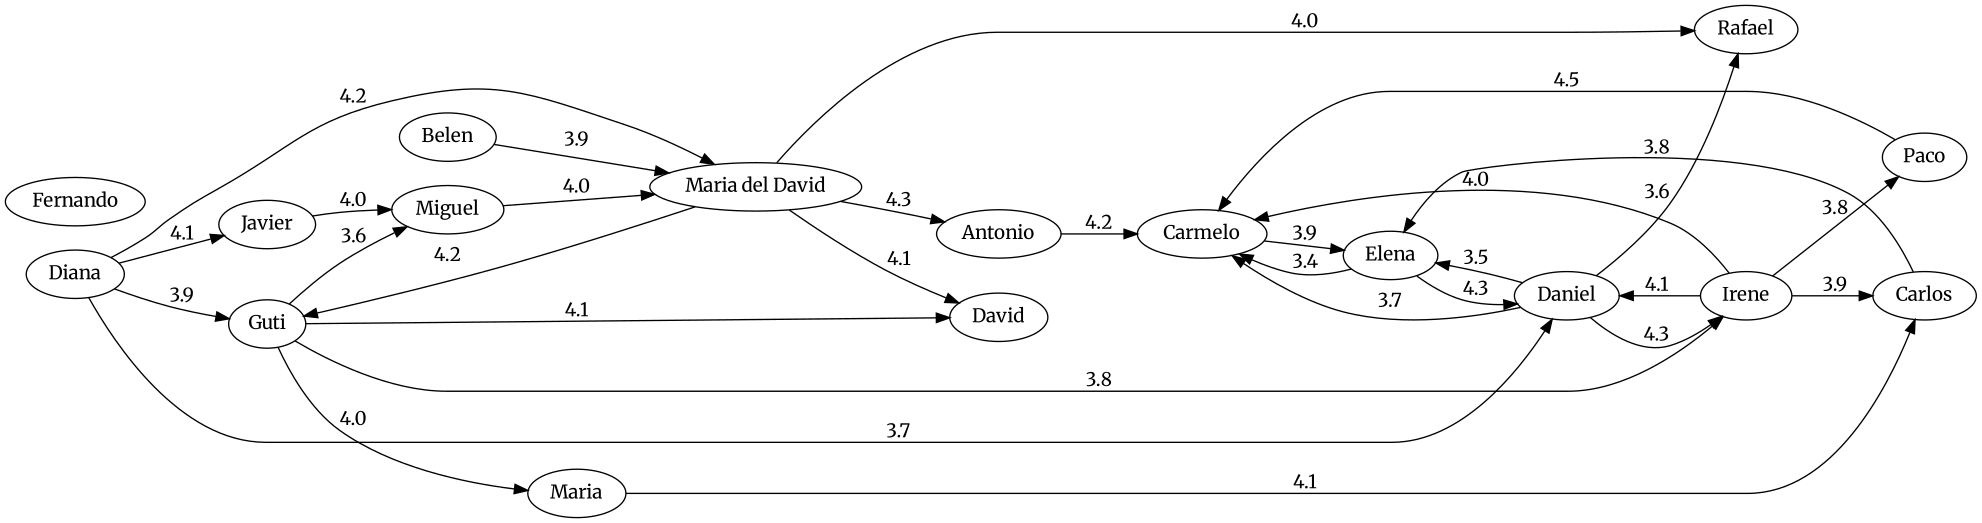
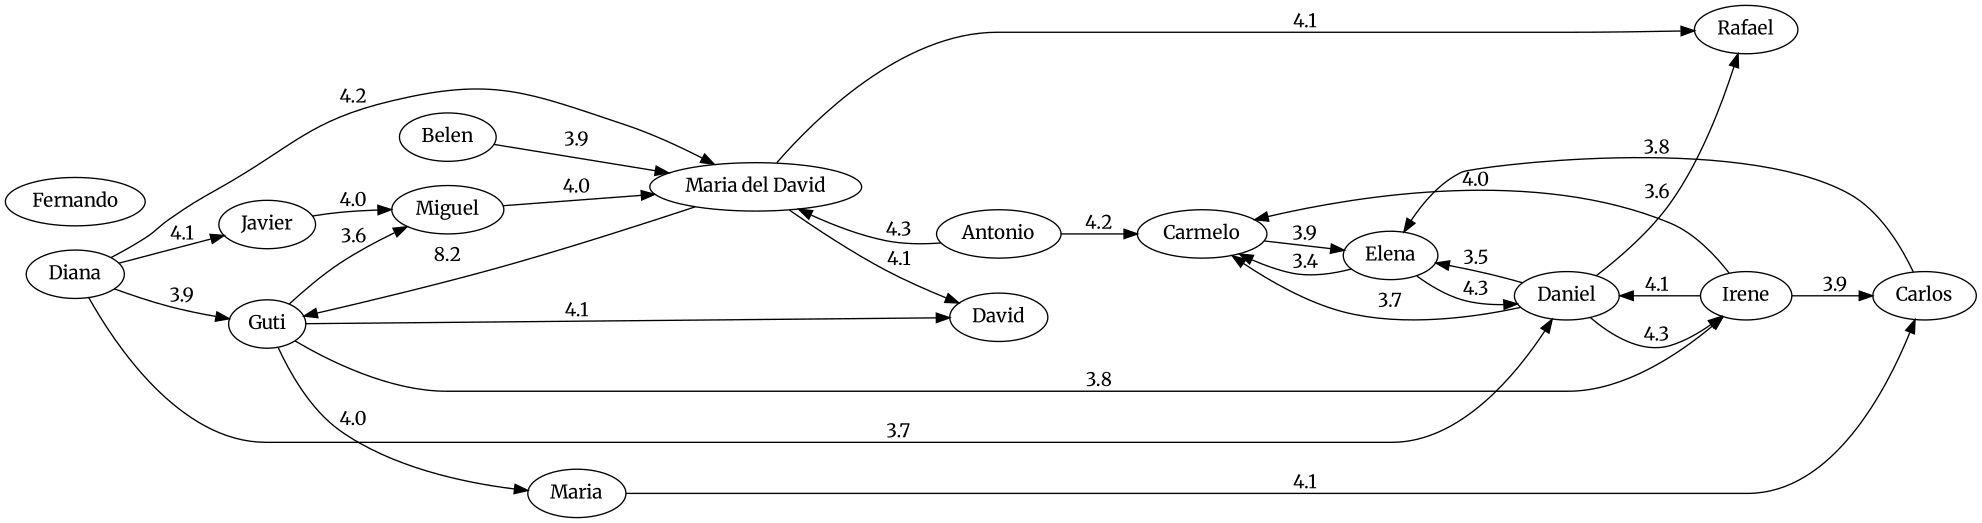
  strict digraph {
    fontname=Merriweather
    rankdir=LR
    node [color=black fontname=Merriweather]
    edge [color=black fontname=Merriweather]
    n1 [label=Diana]
    n2 [label=Guti]
    n3 [label=Daniel]
    n4 [label=Javier]
    n5 [label="Maria del David"]
    n6 [label=David]
    n7 [label=Miguel]
    n8 [label=Irene]
    n9 [label=Maria]
    n10 [label=Rafael]
    n11 [label=Carmelo]
    n12 [label=Elena]
    n13 [label=Antonio]
-   n14 [label=Paco]
    n15 [label=Carlos]
    n16 [label=Belen]
    n17 [label=Fernando]
    n1 -> n2 [label=3.9]
    n1 -> n3 [label=3.7]
    n1 -> n4 [label=4.1]
    n1 -> n5 [label=4.2]
    n2 -> n6 [label=4.1]
    n2 -> n7 [label=3.6]
    n2 -> n8 [label=3.8]
    n2 -> n9 [label=4.0]
    n3 -> n8 [label=4.3]
    n3 -> n10 [label=3.6]
    n3 -> n11 [label=3.7]
    n3 -> n12 [label=3.5]
    n4 -> n7 [label=4.0]
-   n5 -> n2 [label=4.2]
+   n5 -> n2 [label=8.2]
    n5 -> n6 [label=4.1]
-   n5 -> n10 [label=4.0]
-   n5 -> n13 [label=4.3]
+   n5 -> n10 [label=4.1]
+   n13 -> n5 [label=4.3]
    n7 -> n5 [label=4.0]
    n8 -> n3 [label=4.1]
    n8 -> n11 [label=4.0]
-   n8 -> n14 [label=3.8]
    n8 -> n15 [label=3.9]
    n9 -> n15 [label=4.1]
    n11 -> n12 [label=3.9]
    n12 -> n3 [label=4.3]
    n12 -> n11 [label=3.4]
    n13 -> n11 [label=4.2]
-   n14 -> n11 [label=4.5]
    n15 -> n12 [label=3.8]
    n16 -> n5 [label=3.9]
  }
